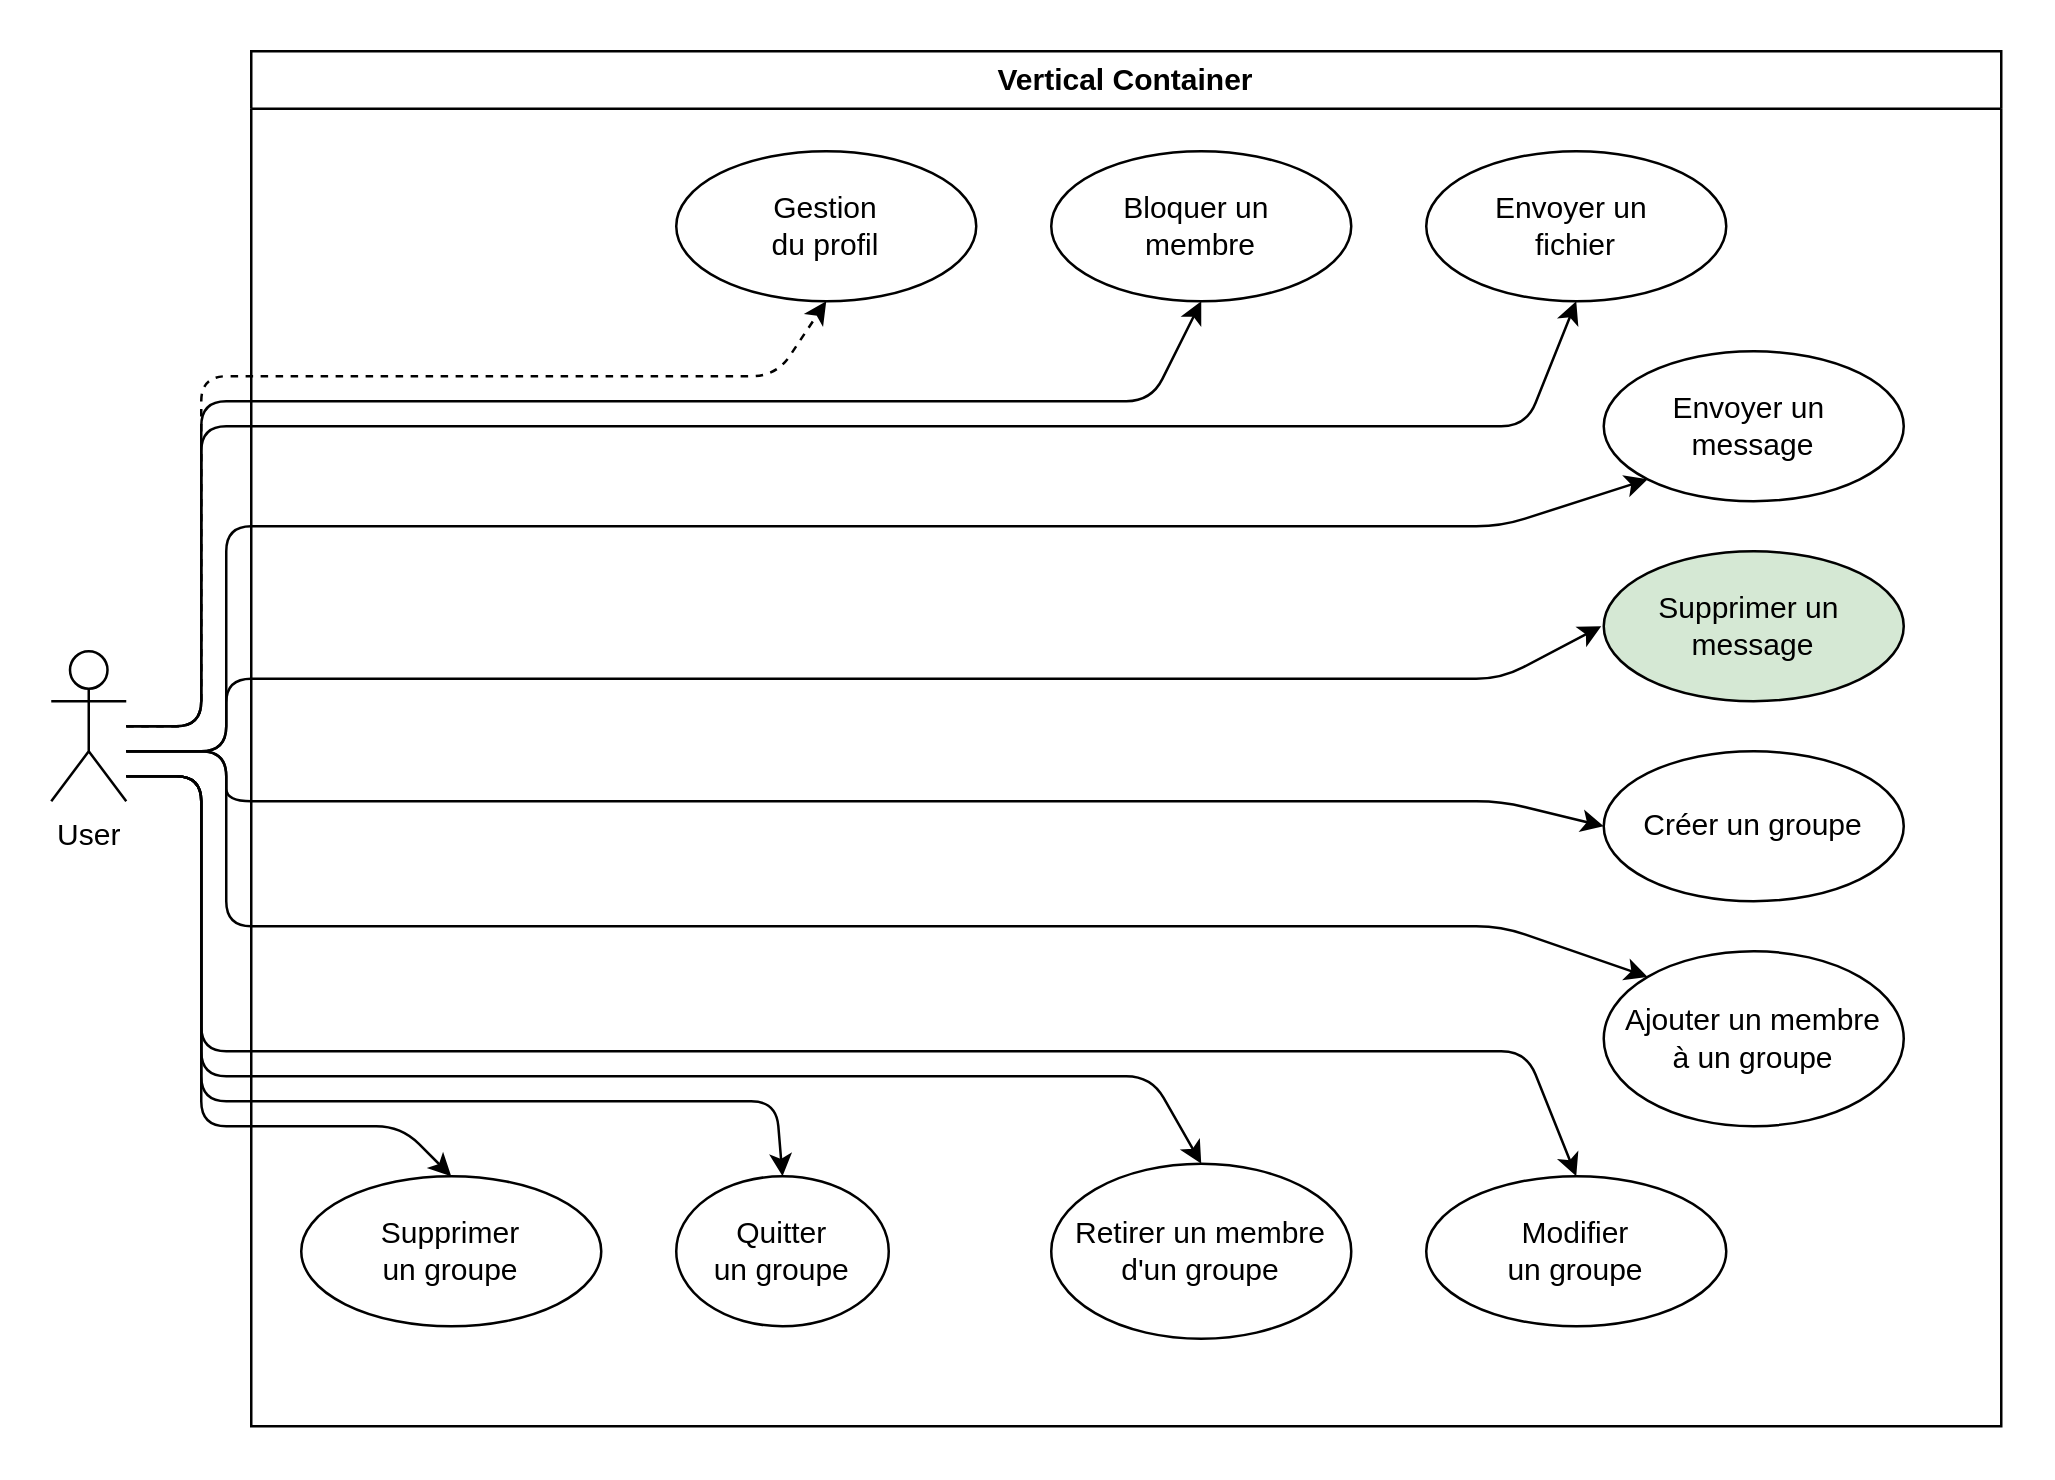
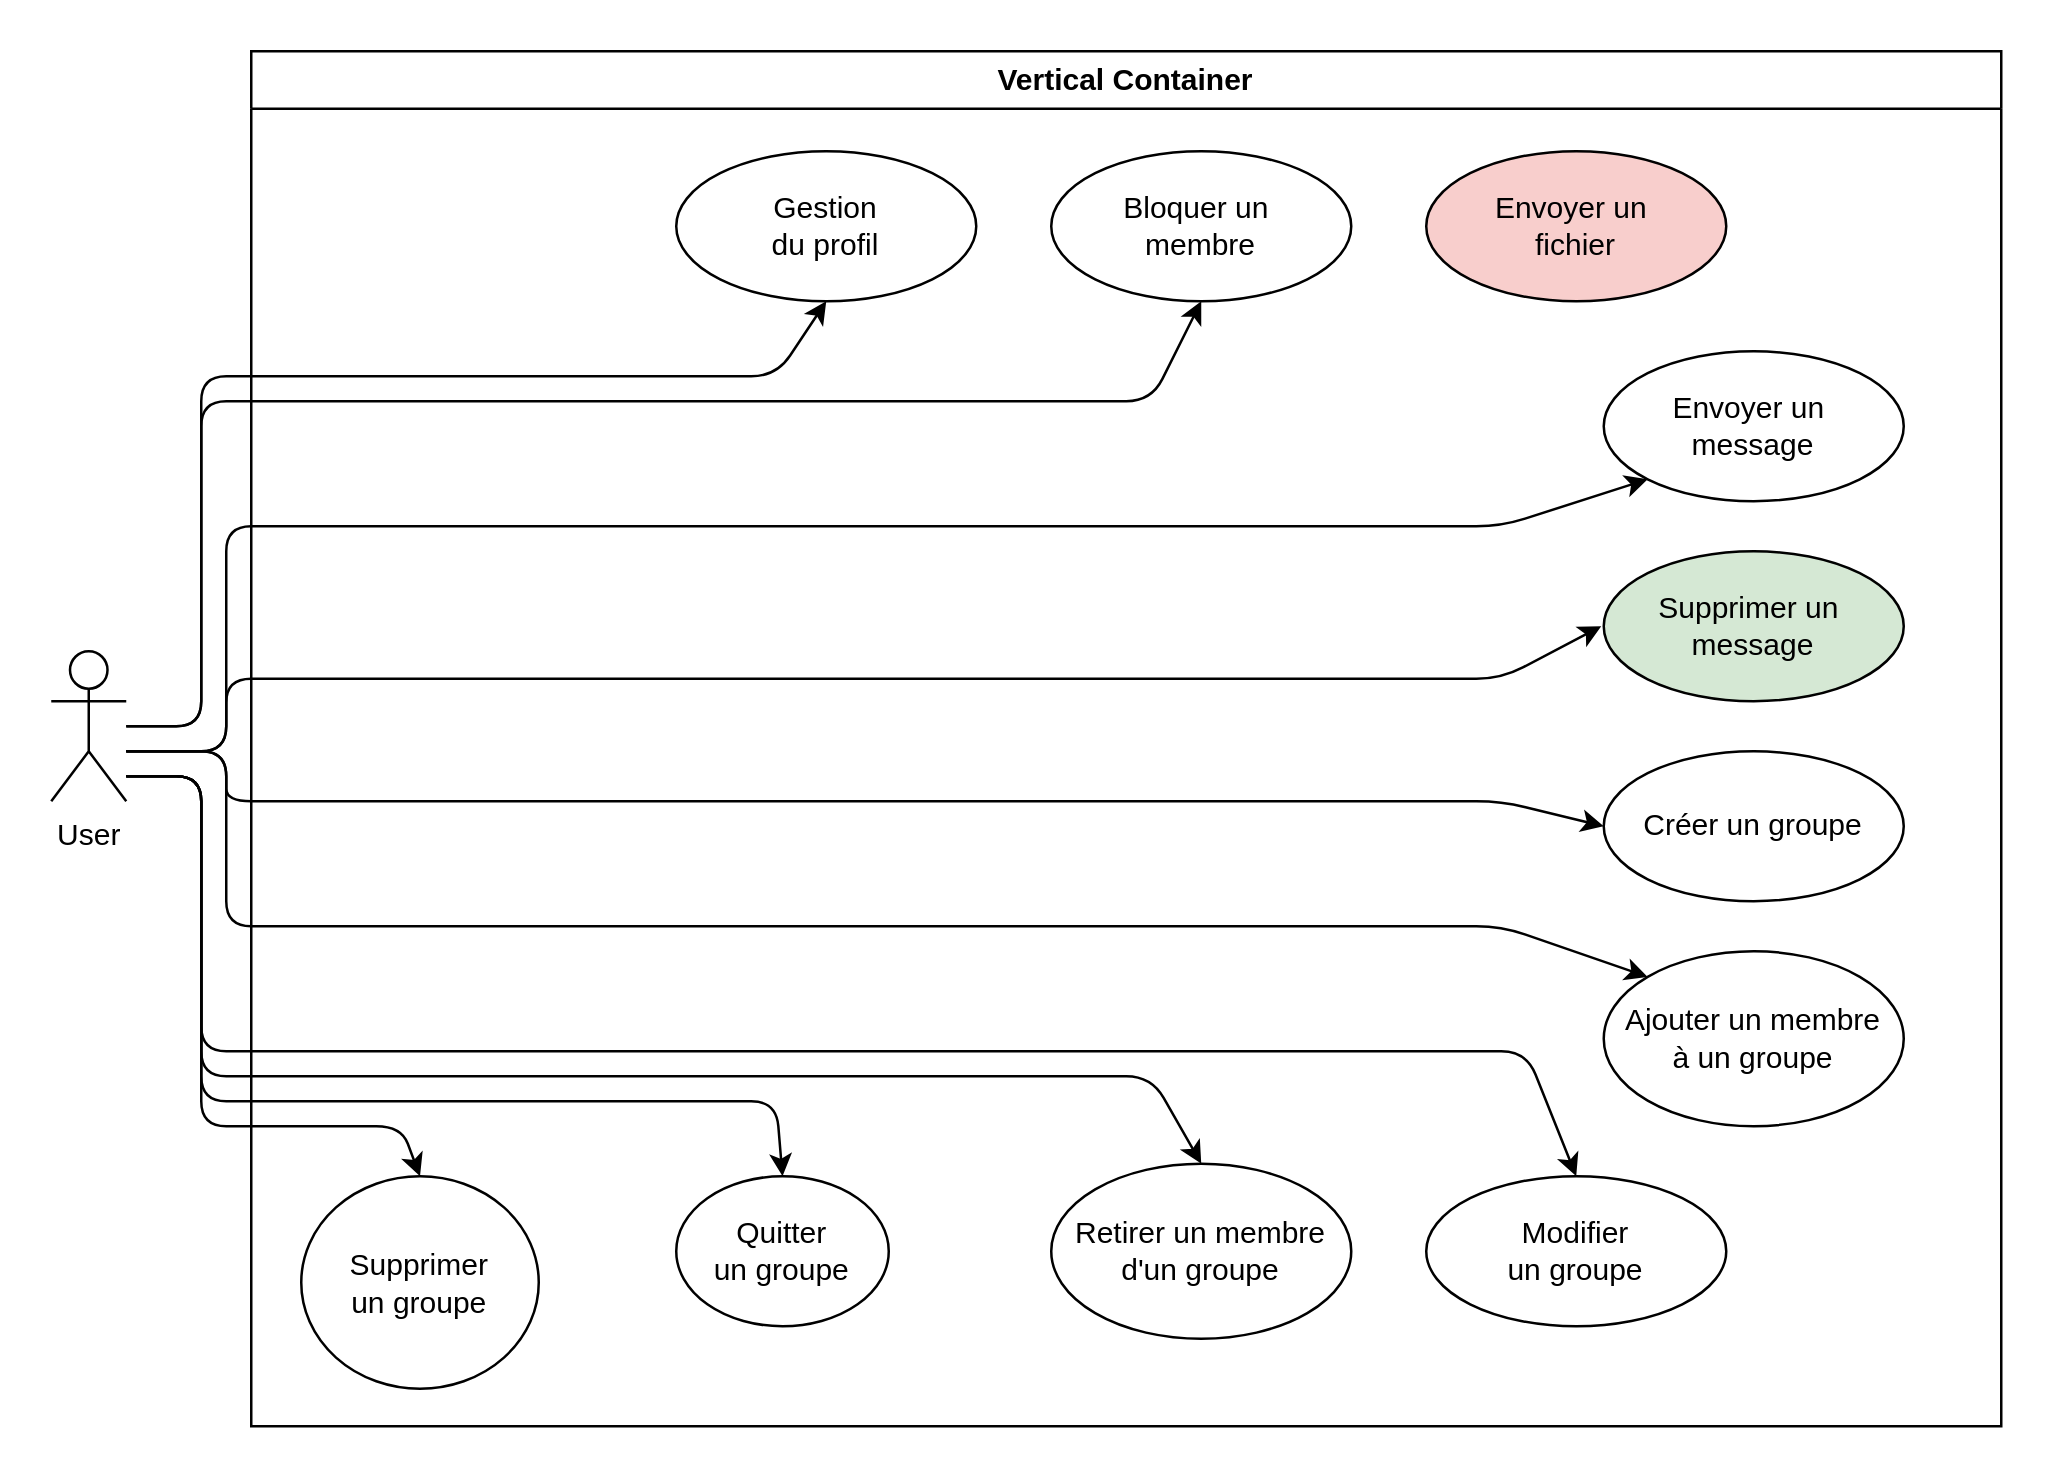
  <mxCell id="0" />
  <mxCell id="1" parent="0" />
  <mxCell id="2" value="Vertical Container" style="swimlane;whiteSpace=wrap;html=1;" vertex="1" parent="1"><mxGeometry x="100" y="20" width="700" height="550" as="geometry" /></mxCell>
  <mxCell id="3" value="Gestion&lt;br&gt;du profil" style="ellipse;whiteSpace=wrap;html=1;" vertex="1" parent="2"><mxGeometry x="170" y="40" width="120" height="60" as="geometry" /></mxCell>
- <mxCell id="4" value="Supprimer &lt;br&gt;un groupe" style="ellipse;whiteSpace=wrap;html=1;" vertex="1" parent="2"><mxGeometry x="20" y="450" width="120" height="60" as="geometry" /></mxCell>
+ <mxCell id="4" value="Supprimer &lt;br&gt;un groupe" style="ellipse;whiteSpace=wrap;html=1;" vertex="1" parent="2"><mxGeometry x="20" y="450" width="95" height="85" as="geometry" /></mxCell>
  <mxCell id="5" value="Ajouter un membre &lt;br&gt;à un groupe" style="ellipse;whiteSpace=wrap;html=1;" vertex="1" parent="2"><mxGeometry x="541" y="360" width="120" height="70" as="geometry" /></mxCell>
  <mxCell id="6" value="Retirer un membre &lt;br&gt;d'un groupe" style="ellipse;whiteSpace=wrap;html=1;" vertex="1" parent="2"><mxGeometry x="320" y="445" width="120" height="70" as="geometry" /></mxCell>
- <mxCell id="7" value="Envoyer un&amp;nbsp;&lt;br&gt;fichier" style="ellipse;whiteSpace=wrap;html=1;" vertex="1" parent="2"><mxGeometry x="470" y="40" width="120" height="60" as="geometry" /></mxCell>
+ <mxCell id="7" value="Envoyer un&amp;nbsp;&lt;br&gt;fichier" style="ellipse;whiteSpace=wrap;html=1;fillColor=#f8cecc;" vertex="1" parent="2"><mxGeometry x="470" y="40" width="120" height="60" as="geometry" /></mxCell>
  <mxCell id="8" value="Modifier&lt;br&gt;un groupe" style="ellipse;whiteSpace=wrap;html=1;" vertex="1" parent="2"><mxGeometry x="470" y="450" width="120" height="60" as="geometry" /></mxCell>
  <mxCell id="9" value="Quitter&lt;br&gt;un groupe" style="ellipse;whiteSpace=wrap;html=1;" vertex="1" parent="2"><mxGeometry x="170" y="450" width="85" height="60" as="geometry" /></mxCell>
  <mxCell id="10" value="Créer un groupe" style="ellipse;whiteSpace=wrap;html=1;" vertex="1" parent="2"><mxGeometry x="541" y="280" width="120" height="60" as="geometry" /></mxCell>
  <mxCell id="11" value="Envoyer un&amp;nbsp;&lt;br&gt;message" style="ellipse;whiteSpace=wrap;html=1;" vertex="1" parent="2"><mxGeometry x="541" y="120" width="120" height="60" as="geometry" /></mxCell>
  <mxCell id="12" value="Bloquer un&amp;nbsp;&lt;br&gt;membre" style="ellipse;whiteSpace=wrap;html=1;" vertex="1" parent="2"><mxGeometry x="320" y="40" width="120" height="60" as="geometry" /></mxCell>
  <mxCell id="13" value="Supprimer un&amp;nbsp;&lt;br&gt;message" style="ellipse;whiteSpace=wrap;html=1;fillColor=#d5e8d4;" vertex="1" parent="2"><mxGeometry x="541" y="200" width="120" height="60" as="geometry" /></mxCell>
- <mxCell id="14" style="edgeStyle=none;html=1;entryX=0.5;entryY=1;entryDx=0;entryDy=0;dashed=1;" edge="1" parent="1" source="25" target="3"><mxGeometry relative="1" as="geometry"><Array as="points"><mxPoint x="80" y="290" /><mxPoint x="80" y="150" /><mxPoint x="310" y="150" /></Array></mxGeometry></mxCell>
+ <mxCell id="14" style="edgeStyle=none;html=1;entryX=0.5;entryY=1;entryDx=0;entryDy=0;" edge="1" parent="1" source="25" target="3"><mxGeometry relative="1" as="geometry"><Array as="points"><mxPoint x="80" y="290" /><mxPoint x="80" y="150" /><mxPoint x="310" y="150" /></Array></mxGeometry></mxCell>
  <mxCell id="15" style="edgeStyle=none;html=1;entryX=0.5;entryY=1;entryDx=0;entryDy=0;" edge="1" parent="1" source="25" target="12"><mxGeometry relative="1" as="geometry"><Array as="points"><mxPoint x="80" y="290" /><mxPoint x="80" y="160" /><mxPoint x="280" y="160" /><mxPoint x="460" y="160" /></Array></mxGeometry></mxCell>
- <mxCell id="16" style="edgeStyle=none;html=1;entryX=0.5;entryY=1;entryDx=0;entryDy=0;" edge="1" parent="1" source="25" target="7"><mxGeometry relative="1" as="geometry"><Array as="points"><mxPoint x="80" y="290" /><mxPoint x="80" y="170" /><mxPoint x="610" y="170" /></Array></mxGeometry></mxCell>
  <mxCell id="17" style="edgeStyle=none;html=1;entryX=0;entryY=1;entryDx=0;entryDy=0;" edge="1" parent="1" target="11"><mxGeometry relative="1" as="geometry"><mxPoint x="50" y="300" as="sourcePoint" /><Array as="points"><mxPoint x="90" y="300" /><mxPoint x="90" y="210" /><mxPoint x="600" y="210" /></Array></mxGeometry></mxCell>
  <mxCell id="18" style="edgeStyle=none;html=1;" edge="1" parent="1"><mxGeometry relative="1" as="geometry"><mxPoint x="50" y="300" as="sourcePoint" /><mxPoint x="640" y="250" as="targetPoint" /><Array as="points"><mxPoint x="90" y="300" /><mxPoint x="90" y="271" /><mxPoint x="600" y="271" /></Array></mxGeometry></mxCell>
  <mxCell id="19" style="edgeStyle=none;html=1;entryX=0;entryY=0;entryDx=0;entryDy=0;" edge="1" parent="1" target="5"><mxGeometry relative="1" as="geometry"><mxPoint x="50" y="300" as="sourcePoint" /><Array as="points"><mxPoint x="90" y="300" /><mxPoint x="90" y="370" /><mxPoint x="600" y="370" /></Array></mxGeometry></mxCell>
  <mxCell id="20" style="edgeStyle=none;html=1;entryX=0;entryY=0.5;entryDx=0;entryDy=0;" edge="1" parent="1" target="10"><mxGeometry relative="1" as="geometry"><mxPoint x="50" y="300" as="sourcePoint" /><Array as="points"><mxPoint x="90" y="300" /><mxPoint x="90" y="320" /><mxPoint x="600" y="320" /></Array></mxGeometry></mxCell>
  <mxCell id="21" style="edgeStyle=none;html=1;entryX=0.5;entryY=0;entryDx=0;entryDy=0;" edge="1" parent="1" target="4"><mxGeometry relative="1" as="geometry"><mxPoint x="50" y="310" as="sourcePoint" /><Array as="points"><mxPoint x="80" y="310" /><mxPoint x="80" y="450" /><mxPoint x="160" y="450" /></Array></mxGeometry></mxCell>
  <mxCell id="22" style="edgeStyle=none;html=1;entryX=0.5;entryY=0;entryDx=0;entryDy=0;" edge="1" parent="1" target="9"><mxGeometry relative="1" as="geometry"><mxPoint x="50" y="310" as="sourcePoint" /><Array as="points"><mxPoint x="80" y="310" /><mxPoint x="80" y="440" /><mxPoint x="310" y="440" /></Array></mxGeometry></mxCell>
  <mxCell id="23" style="edgeStyle=none;html=1;entryX=0.5;entryY=0;entryDx=0;entryDy=0;" edge="1" parent="1" target="6"><mxGeometry relative="1" as="geometry"><mxPoint x="50" y="310" as="sourcePoint" /><Array as="points"><mxPoint x="80" y="310" /><mxPoint x="80" y="430" /><mxPoint x="460" y="430" /></Array></mxGeometry></mxCell>
  <mxCell id="24" style="edgeStyle=none;html=1;entryX=0.5;entryY=0;entryDx=0;entryDy=0;" edge="1" parent="1" target="8"><mxGeometry relative="1" as="geometry"><mxPoint x="50" y="310" as="sourcePoint" /><Array as="points"><mxPoint x="80" y="310" /><mxPoint x="80" y="420" /><mxPoint x="610" y="420" /></Array></mxGeometry></mxCell>
  <mxCell id="25" value="User" style="shape=umlActor;verticalLabelPosition=bottom;verticalAlign=top;html=1;outlineConnect=0;" vertex="1" parent="1"><mxGeometry x="20" y="260" width="30" height="60" as="geometry" /></mxCell>
